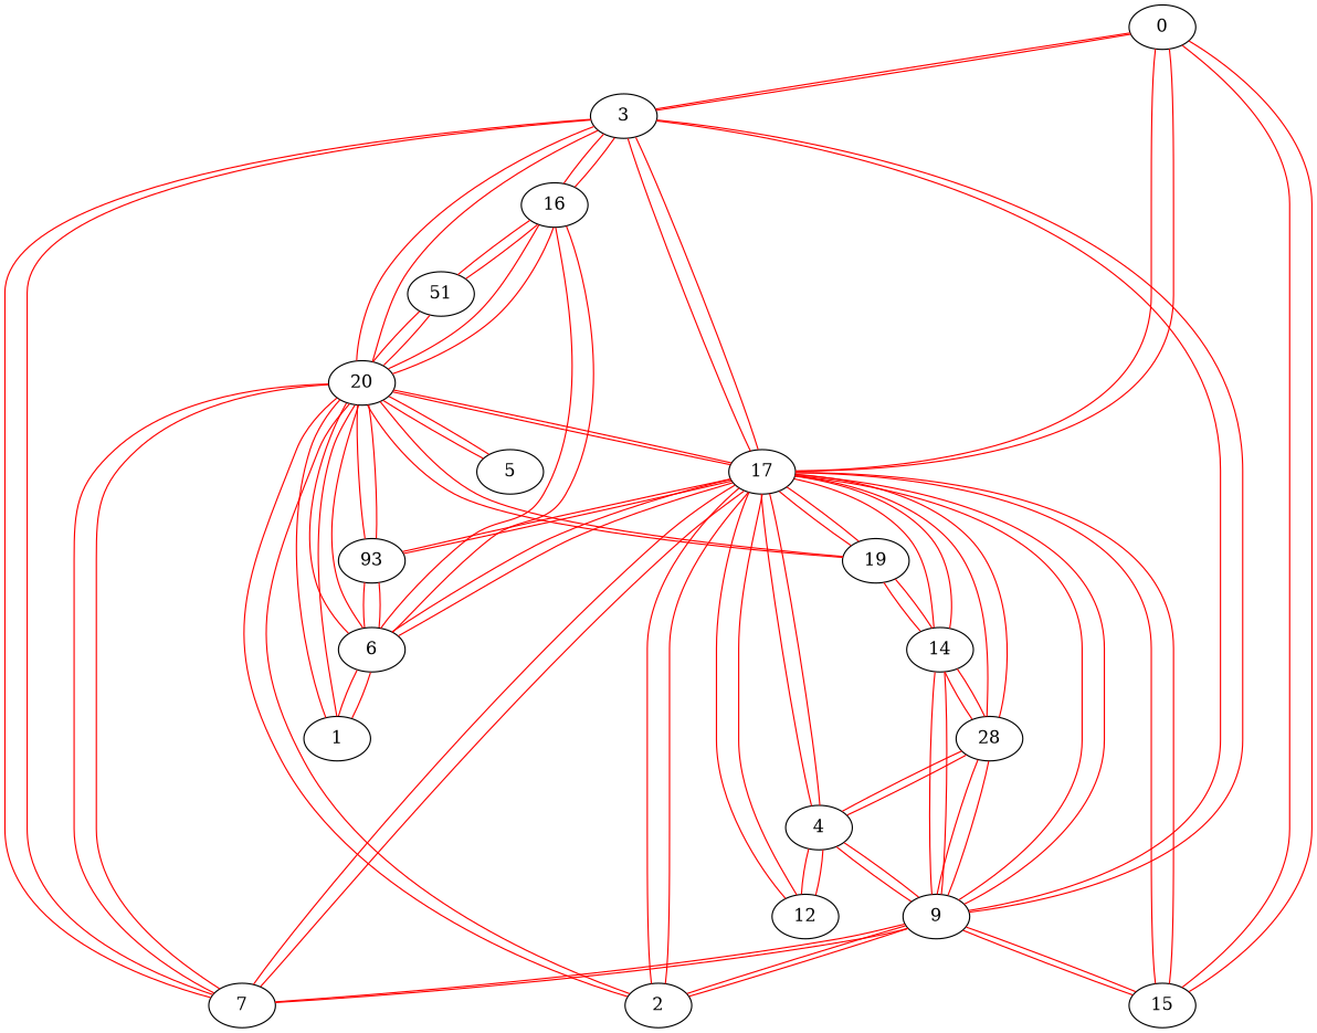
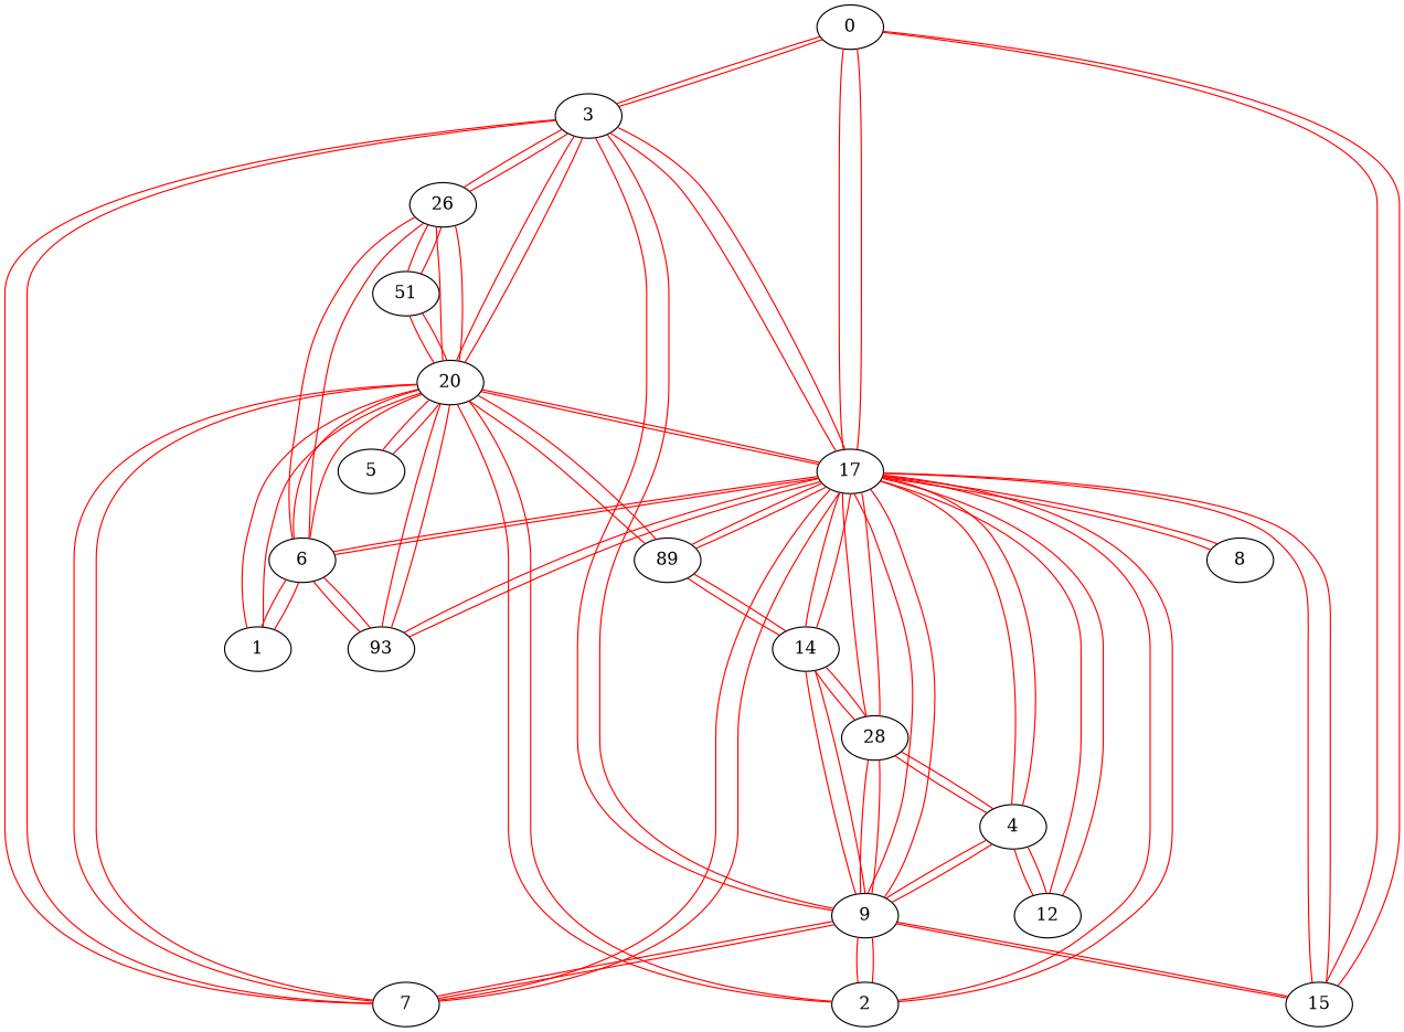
  graph {
    edge [color=red]
    0
    3
    15
    17
    20
    9
    7
-   16
+   16 [label=26]
    6
    2
    4
    12
    n13 [label=28]
    n14 [label=93]
+   8
    14
-   19
+   19 [label=89]
    1
    5
    n20 [label=51]
    0 -- 3
    0 -- 15
    0 -- 17
    3 -- 0
    3 -- 17
    3 -- 20
    3 -- 9
    3 -- 7
    3 -- 16
    15 -- 0
    15 -- 17
    15 -- 9
    17 -- 0
    17 -- 3
    17 -- 15
    17 -- 20
    17 -- 9
    17 -- 7
    17 -- 6
    17 -- 2
    17 -- 4
    17 -- 12
    17 -- n13
    17 -- n14
+   17 -- 8
    17 -- 14
    17 -- 19
    20 -- 3
    20 -- 17
    20 -- 7
    20 -- 16
    20 -- 6
    20 -- 2
    20 -- n14
    20 -- 19
    20 -- 1
    20 -- 5
    20 -- n20
    9 -- 3
    9 -- 15
    9 -- 17
    9 -- 7
    9 -- 2
    9 -- 4
    9 -- n13
    9 -- 14
    7 -- 3
    7 -- 17
    7 -- 20
    7 -- 9
    16 -- 3
    16 -- 20
    16 -- 6
    16 -- n20
    6 -- 17
    6 -- 20
    6 -- 16
    6 -- n14
    6 -- 1
    2 -- 17
    2 -- 20
    2 -- 9
    4 -- 17
    4 -- 9
    4 -- 12
    4 -- n13
    12 -- 17
    12 -- 4
    n13 -- 17
    n13 -- 9
    n13 -- 4
    n13 -- 14
    n14 -- 17
    n14 -- 20
    n14 -- 6
+   8 -- 17
    14 -- 17
    14 -- 9
    14 -- n13
    14 -- 19
    19 -- 17
    19 -- 20
    19 -- 14
    1 -- 20
    1 -- 6
    5 -- 20
    n20 -- 20
    n20 -- 16
  }
